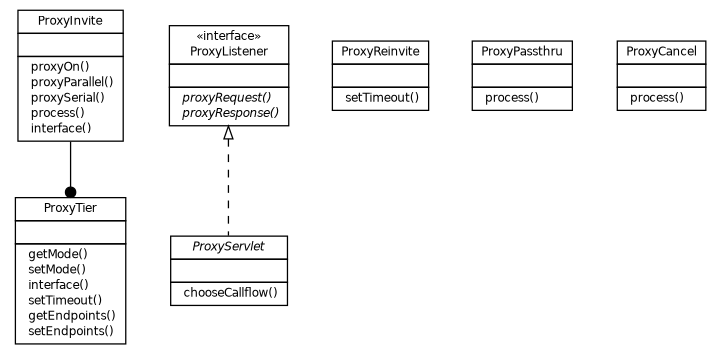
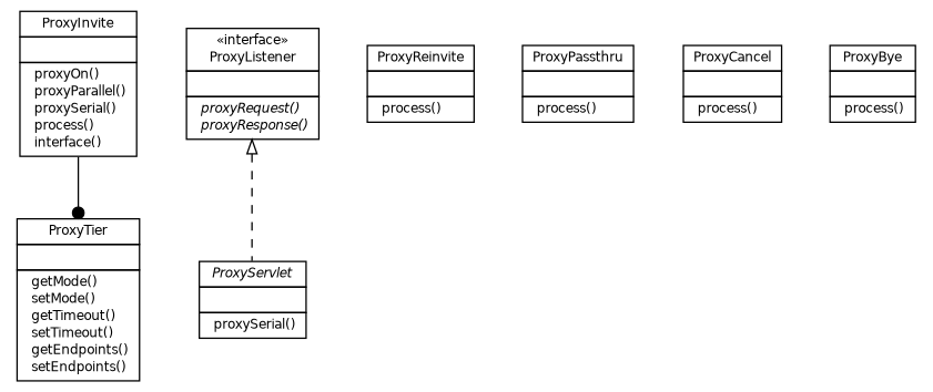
  digraph {
    nodesep=0.25
    ranksep=0.5
    node [fontcolor=black fontname=Helvetica fontsize=9.0 shape=plaintext]
    edge [fontname=Helvetica headport=p labelfontname=Helvetica labelfontsize=10 tailport=p]
-   n1 [label=<<table title="org.vorpal.blade.framework.proxy.ProxyTier" border="0" cellborder="1" cellspacing="0" cellpadding="2" port="p" href="./ProxyTier.html"> 		<tr><td><table border="0" cellspacing="0" cellpadding="1"> <tr><td align="center" balign="center"> ProxyTier </td></tr> 		</table></td></tr> 		<tr><td><table border="0" cellspacing="0" cellpadding="1"> <tr><td align="left" balign="left">  </td></tr> 		</table></td></tr> 		<tr><td><table border="0" cellspacing="0" cellpadding="1"> <tr><td align="left" balign="left">  getMode() </td></tr> <tr><td align="left" balign="left">  setMode() </td></tr> <tr><td align="left" balign="left">  interface() </td></tr> <tr><td align="left" balign="left">  setTimeout() </td></tr> <tr><td align="left" balign="left">  getEndpoints() </td></tr> <tr><td align="left" balign="left">  setEndpoints() </td></tr> 		</table></td></tr> 		</table>>]
-   n2 [label=<<table title="org.vorpal.blade.framework.proxy.ProxyServlet" border="0" cellborder="1" cellspacing="0" cellpadding="2" port="p" href="./ProxyServlet.html"> 		<tr><td><table border="0" cellspacing="0" cellpadding="1"> <tr><td align="center" balign="center"><font face="Helvetica-Oblique"> ProxyServlet </font></td></tr> 		</table></td></tr> 		<tr><td><table border="0" cellspacing="0" cellpadding="1"> <tr><td align="left" balign="left">  </td></tr> 		</table></td></tr> 		<tr><td><table border="0" cellspacing="0" cellpadding="1"> <tr><td align="left" balign="left">  chooseCallflow() </td></tr> 		</table></td></tr> 		</table>>]
-   n3 [label=<<table title="org.vorpal.blade.framework.proxy.ProxyReinvite" border="0" cellborder="1" cellspacing="0" cellpadding="2" port="p" href="./ProxyReinvite.html"> 		<tr><td><table border="0" cellspacing="0" cellpadding="1"> <tr><td align="center" balign="center"> ProxyReinvite </td></tr> 		</table></td></tr> 		<tr><td><table border="0" cellspacing="0" cellpadding="1"> <tr><td align="left" balign="left">  </td></tr> 		</table></td></tr> 		<tr><td><table border="0" cellspacing="0" cellpadding="1"> <tr><td align="left" balign="left">  setTimeout() </td></tr> 		</table></td></tr> 		</table>>]
+   n1 [label=<<table title="org.vorpal.blade.framework.proxy.ProxyTier" border="0" cellborder="1" cellspacing="0" cellpadding="2" port="p" href="./ProxyTier.html"> 		<tr><td><table border="0" cellspacing="0" cellpadding="1"> <tr><td align="center" balign="center"> ProxyTier </td></tr> 		</table></td></tr> 		<tr><td><table border="0" cellspacing="0" cellpadding="1"> <tr><td align="left" balign="left">  </td></tr> 		</table></td></tr> 		<tr><td><table border="0" cellspacing="0" cellpadding="1"> <tr><td align="left" balign="left">  getMode() </td></tr> <tr><td align="left" balign="left">  setMode() </td></tr> <tr><td align="left" balign="left">  getTimeout() </td></tr> <tr><td align="left" balign="left">  setTimeout() </td></tr> <tr><td align="left" balign="left">  getEndpoints() </td></tr> <tr><td align="left" balign="left">  setEndpoints() </td></tr> 		</table></td></tr> 		</table>>]
+   n2 [label=<<table title="org.vorpal.blade.framework.proxy.ProxyServlet" border="0" cellborder="1" cellspacing="0" cellpadding="2" port="p" href="./ProxyServlet.html"> 		<tr><td><table border="0" cellspacing="0" cellpadding="1"> <tr><td align="center" balign="center"><font face="Helvetica-Oblique"> ProxyServlet </font></td></tr> 		</table></td></tr> 		<tr><td><table border="0" cellspacing="0" cellpadding="1"> <tr><td align="left" balign="left">  </td></tr> 		</table></td></tr> 		<tr><td><table border="0" cellspacing="0" cellpadding="1"> <tr><td align="left" balign="left">  proxySerial() </td></tr> 		</table></td></tr> 		</table>>]
+   n3 [label=<<table title="org.vorpal.blade.framework.proxy.ProxyReinvite" border="0" cellborder="1" cellspacing="0" cellpadding="2" port="p" href="./ProxyReinvite.html"> 		<tr><td><table border="0" cellspacing="0" cellpadding="1"> <tr><td align="center" balign="center"> ProxyReinvite </td></tr> 		</table></td></tr> 		<tr><td><table border="0" cellspacing="0" cellpadding="1"> <tr><td align="left" balign="left">  </td></tr> 		</table></td></tr> 		<tr><td><table border="0" cellspacing="0" cellpadding="1"> <tr><td align="left" balign="left">  process() </td></tr> 		</table></td></tr> 		</table>>]
    n4 [label=<<table title="org.vorpal.blade.framework.proxy.ProxyPassthru" border="0" cellborder="1" cellspacing="0" cellpadding="2" port="p" href="./ProxyPassthru.html"> 		<tr><td><table border="0" cellspacing="0" cellpadding="1"> <tr><td align="center" balign="center"> ProxyPassthru </td></tr> 		</table></td></tr> 		<tr><td><table border="0" cellspacing="0" cellpadding="1"> <tr><td align="left" balign="left">  </td></tr> 		</table></td></tr> 		<tr><td><table border="0" cellspacing="0" cellpadding="1"> <tr><td align="left" balign="left">  process() </td></tr> 		</table></td></tr> 		</table>>]
    n5 [label=<<table title="org.vorpal.blade.framework.proxy.ProxyListener" border="0" cellborder="1" cellspacing="0" cellpadding="2" port="p" href="./ProxyListener.html"> 		<tr><td><table border="0" cellspacing="0" cellpadding="1"> <tr><td align="center" balign="center"> &#171;interface&#187; </td></tr> <tr><td align="center" balign="center"> ProxyListener </td></tr> 		</table></td></tr> 		<tr><td><table border="0" cellspacing="0" cellpadding="1"> <tr><td align="left" balign="left">  </td></tr> 		</table></td></tr> 		<tr><td><table border="0" cellspacing="0" cellpadding="1"> <tr><td align="left" balign="left"><font face="Helvetica-Oblique" point-size="9.0">  proxyRequest() </font></td></tr> <tr><td align="left" balign="left"><font face="Helvetica-Oblique" point-size="9.0">  proxyResponse() </font></td></tr> 		</table></td></tr> 		</table>>]
    n6 [label=<<table title="org.vorpal.blade.framework.proxy.ProxyInvite" border="0" cellborder="1" cellspacing="0" cellpadding="2" port="p" href="./ProxyInvite.html"> 		<tr><td><table border="0" cellspacing="0" cellpadding="1"> <tr><td align="center" balign="center"> ProxyInvite </td></tr> 		</table></td></tr> 		<tr><td><table border="0" cellspacing="0" cellpadding="1"> <tr><td align="left" balign="left">  </td></tr> 		</table></td></tr> 		<tr><td><table border="0" cellspacing="0" cellpadding="1"> <tr><td align="left" balign="left">  proxyOn() </td></tr> <tr><td align="left" balign="left">  proxyParallel() </td></tr> <tr><td align="left" balign="left">  proxySerial() </td></tr> <tr><td align="left" balign="left">  process() </td></tr> <tr><td align="left" balign="left">  interface() </td></tr> 		</table></td></tr> 		</table>>]
    n7 [label=<<table title="org.vorpal.blade.framework.proxy.ProxyCancel" border="0" cellborder="1" cellspacing="0" cellpadding="2" port="p" href="./ProxyCancel.html"> 		<tr><td><table border="0" cellspacing="0" cellpadding="1"> <tr><td align="center" balign="center"> ProxyCancel </td></tr> 		</table></td></tr> 		<tr><td><table border="0" cellspacing="0" cellpadding="1"> <tr><td align="left" balign="left">  </td></tr> 		</table></td></tr> 		<tr><td><table border="0" cellspacing="0" cellpadding="1"> <tr><td align="left" balign="left">  process() </td></tr> 		</table></td></tr> 		</table>>]
+   n8 [label=<<table title="org.vorpal.blade.framework.proxy.ProxyBye" border="0" cellborder="1" cellspacing="0" cellpadding="2" port="p" href="./ProxyBye.html"> 		<tr><td><table border="0" cellspacing="0" cellpadding="1"> <tr><td align="center" balign="center"> ProxyBye </td></tr> 		</table></td></tr> 		<tr><td><table border="0" cellspacing="0" cellpadding="1"> <tr><td align="left" balign="left">  </td></tr> 		</table></td></tr> 		<tr><td><table border="0" cellspacing="0" cellpadding="1"> <tr><td align="left" balign="left">  process() </td></tr> 		</table></td></tr> 		</table>>]
    n5 -> n2 [arrowtail=empty dir=back fontsize=10 style=dashed]
    n6 -> n1 [arrowhead=dot color=black fontcolor=black fontsize=10.0]
  }
